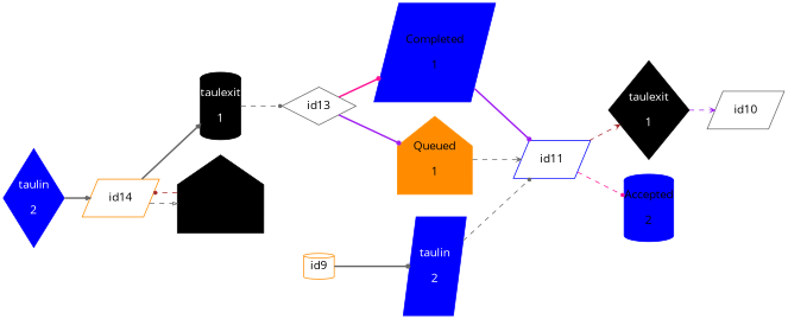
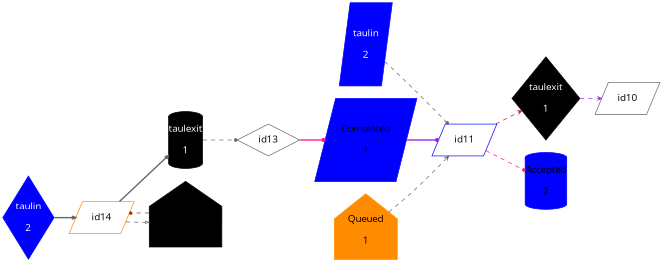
  digraph {
    fontname="Open Sans"
    fontsize=14
    rankdir=LR
    ranksep=.3
    remincross=true
    node [color=blue fontname="Open Sans" fontsize=14 margin="0, 0.1" shape=parallelogram style=filled]
    edge [arrowhead=dot arrowsize=0.5 color=gray40 fontname="Open Sans" style=dashed]
    n1 [fontcolor=white height=.2 label="taulin\n\n2" width=.2]
    id11 [height=.2 width=.2 margin="" style=""]
    n3 [color=black fontcolor=white height=.2 label="taulexit\n\n1" shape=diamond width=.2]
    n4 [height=.2 label="Accepted\n\n2" shape=cylinder width=.2]
    id10 [color=gray40 height=.2 width=.2 margin="" style=""]
    n6 [fontcolor=white height=.2 label="taulin\n\n2" shape=diamond width=.2]
    id14 [color=darkorange height=.2 width=.2 margin="" style=""]
    n8 [color=black fontcolor=white height=.2 label="taulexit\n\n1" shape=cylinder width=.2]
    n9 [color=black height=.2 label="Accepted\n\n2" shape=house width=.2]
    id13 [color=gray40 height=.2 shape=diamond width=.2 margin="" style=""]
    n11 [height=.2 label="Completed\n\n1" width=.2]
    n12 [color=darkorange height=.2 label="Queued\n\n1" shape=house width=.2]
-   id9 [color=darkorange height=.2 shape=cylinder width=.2 margin="" style=""]
    n1 -> id11
    id11 -> n3 [arrowhead=vee color=brown]
    id11 -> n4 [color=deeppink]
    n3 -> id10 [arrowhead=vee color=purple]
    n6 -> id14 [arrowhead=vee style=bold]
    id14 -> n8 [arrowhead=vee style=bold]
    id14 -> n9 [arrowhead=onormal]
    n8 -> id13
    n9 -> id14 [color=brown]
    id13 -> n11 [color=deeppink style=bold]
-   id13 -> n12 [color=purple style=bold]
    n11 -> id11 [color=purple style=bold]
    n12 -> id11 [arrowhead=vee]
-   id9 -> n1 [style=bold]
  }
